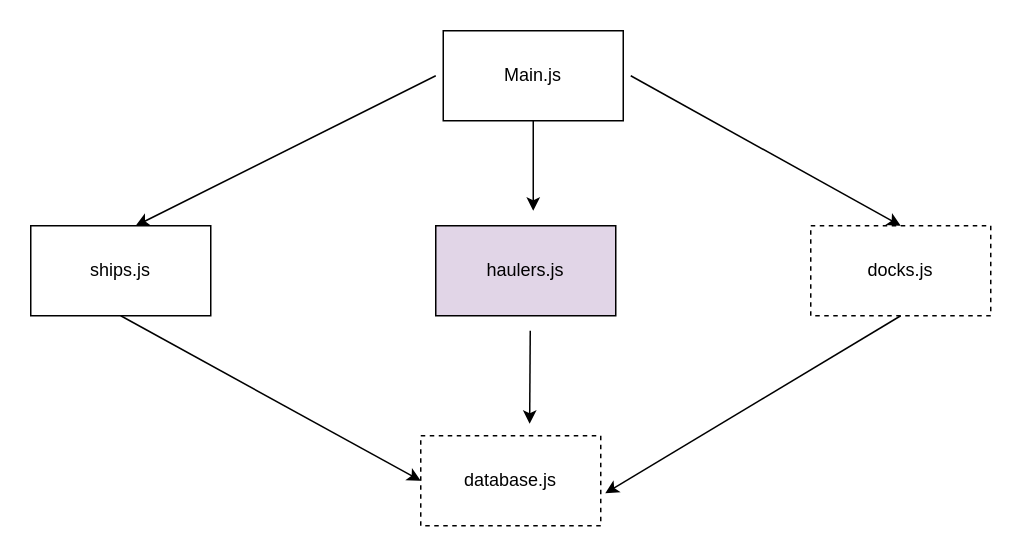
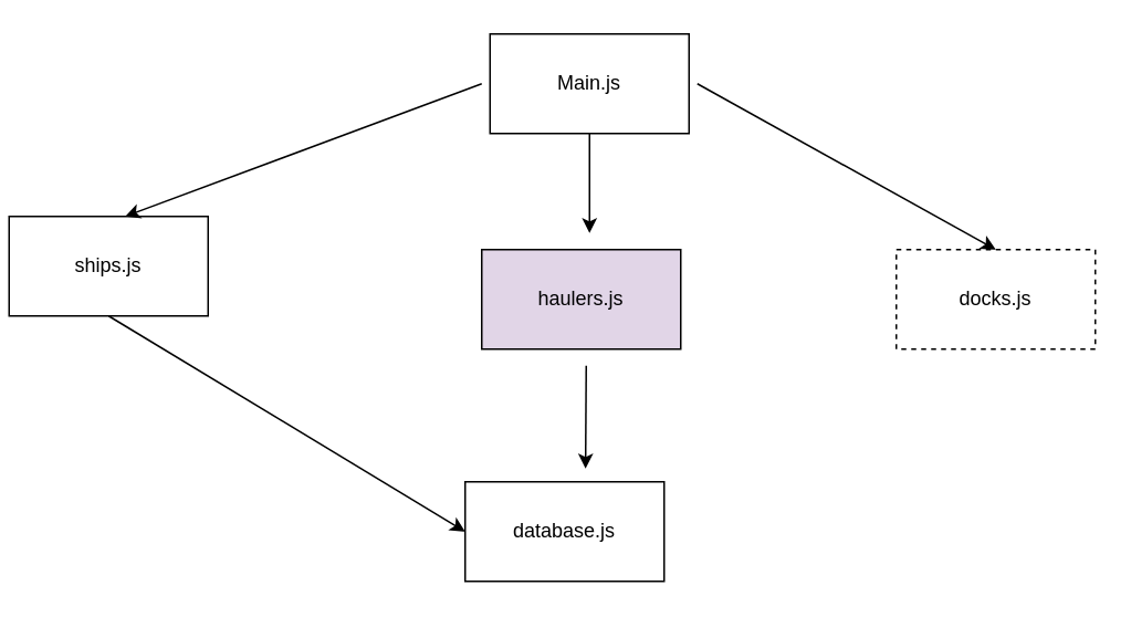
  <mxCell id="0" />
  <mxCell id="1" parent="0" />
  <mxCell id="2" value="Main.js" style="whiteSpace=wrap;html=1;" vertex="1" parent="1"><mxGeometry x="295" y="20" width="120" height="60" as="geometry" /></mxCell>
- <mxCell id="3" value="ships.js" style="whiteSpace=wrap;html=1;" vertex="1" parent="1"><mxGeometry x="20" y="150" width="120" height="60" as="geometry" /></mxCell>
+ <mxCell id="3" value="ships.js" style="whiteSpace=wrap;html=1;" vertex="1" parent="1"><mxGeometry x="5" y="130" width="120" height="60" as="geometry" /></mxCell>
  <mxCell id="4" value="haulers.js" style="whiteSpace=wrap;html=1;fillColor=#e1d5e7;" vertex="1" parent="1"><mxGeometry x="290" y="150" width="120" height="60" as="geometry" /></mxCell>
  <mxCell id="5" value="docks.js" style="whiteSpace=wrap;html=1;dashed=1;" vertex="1" parent="1"><mxGeometry x="540" y="150" width="120" height="60" as="geometry" /></mxCell>
- <mxCell id="6" value="database.js" style="whiteSpace=wrap;html=1;dashed=1;" vertex="1" parent="1"><mxGeometry x="280" y="290" width="120" height="60" as="geometry" /></mxCell>
+ <mxCell id="6" value="database.js" style="whiteSpace=wrap;html=1;" vertex="1" parent="1"><mxGeometry x="280" y="290" width="120" height="60" as="geometry" /></mxCell>
  <mxCell id="7" value="" style="edgeStyle=none;orthogonalLoop=1;jettySize=auto;html=1;entryX=0.583;entryY=0;entryDx=0;entryDy=0;entryPerimeter=0;" edge="1" parent="1" target="3"><mxGeometry width="100" relative="1" as="geometry"><mxPoint x="290" y="50" as="sourcePoint" /><mxPoint x="220" y="50" as="targetPoint" /><Array as="points" /></mxGeometry></mxCell>
  <mxCell id="8" value="" style="edgeStyle=none;orthogonalLoop=1;jettySize=auto;html=1;" edge="1" parent="1"><mxGeometry width="100" relative="1" as="geometry"><mxPoint x="355" y="80" as="sourcePoint" /><mxPoint x="355" y="140" as="targetPoint" /><Array as="points" /></mxGeometry></mxCell>
  <mxCell id="9" value="" style="edgeStyle=none;orthogonalLoop=1;jettySize=auto;html=1;entryX=0.5;entryY=0;entryDx=0;entryDy=0;" edge="1" parent="1" target="5"><mxGeometry width="100" relative="1" as="geometry"><mxPoint x="420" y="50" as="sourcePoint" /><mxPoint x="550" y="60" as="targetPoint" /><Array as="points" /></mxGeometry></mxCell>
  <mxCell id="10" value="" style="edgeStyle=none;orthogonalLoop=1;jettySize=auto;html=1;entryX=0;entryY=0.5;entryDx=0;entryDy=0;exitX=0.5;exitY=1;exitDx=0;exitDy=0;" edge="1" parent="1" source="3" target="6"><mxGeometry width="100" relative="1" as="geometry"><mxPoint x="140" y="270" as="sourcePoint" /><mxPoint x="240" y="270" as="targetPoint" /><Array as="points" /></mxGeometry></mxCell>
  <mxCell id="11" value="" style="edgeStyle=none;orthogonalLoop=1;jettySize=auto;html=1;entryX=0.605;entryY=-0.133;entryDx=0;entryDy=0;entryPerimeter=0;" edge="1" parent="1" target="6"><mxGeometry width="100" relative="1" as="geometry"><mxPoint x="353" y="220" as="sourcePoint" /><mxPoint x="390" y="230" as="targetPoint" /><Array as="points" /></mxGeometry></mxCell>
- <mxCell id="12" value="" style="edgeStyle=none;orthogonalLoop=1;jettySize=auto;html=1;entryX=1.025;entryY=0.64;entryDx=0;entryDy=0;entryPerimeter=0;exitX=0.5;exitY=1;exitDx=0;exitDy=0;" edge="1" parent="1" source="5" target="6"><mxGeometry width="100" relative="1" as="geometry"><mxPoint x="510" y="280" as="sourcePoint" /><mxPoint x="610" y="280" as="targetPoint" /><Array as="points" /></mxGeometry></mxCell>
